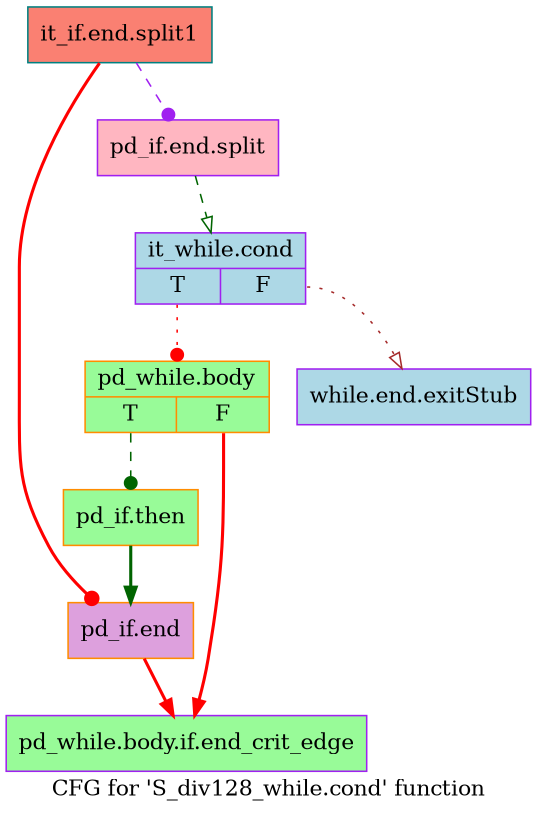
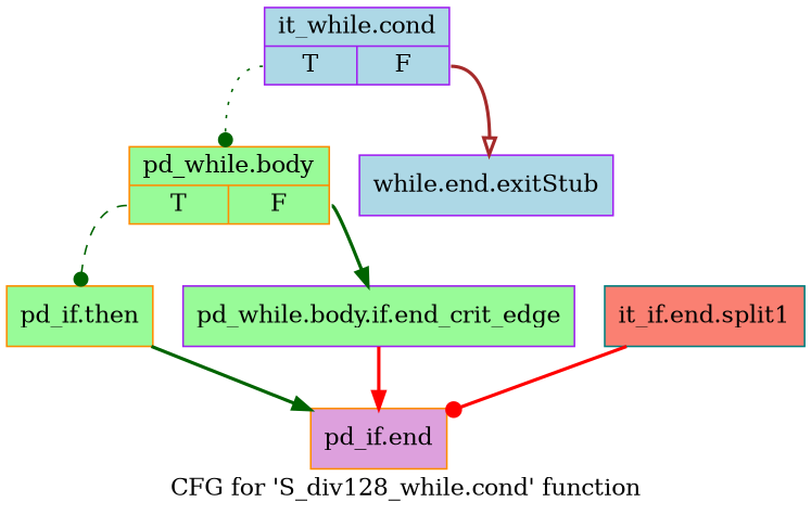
  digraph {
    label="CFG for 'S_div128_while.cond' function"
    node [color=purple fillcolor=palegreen shape=record style=filled]
    edge [arrowhead=dot color=darkgreen style=bold]
    n1 [fillcolor=lightblue label="{it_while.cond|{<s0>T|<s1>F}}"]
    n2 [fillcolor=lightblue label="{while.end.exitStub}"]
    n3 [color=darkorange label="{pd_while.body|{<s0>T|<s1>F}}"]
    n4 [color=darkorange label="{pd_if.then}"]
    n5 [label="{pd_while.body.if.end_crit_edge}"]
    n6 [color=darkorange fillcolor=plum label="{pd_if.end}"]
    n7 [color=teal fillcolor=salmon label="{it_if.end.split1}"]
-   n8 [fillcolor=lightpink label="{pd_if.end.split}"]
-   n1 -> n2 [arrowhead=onormal color=brown style=dotted tailport=s1]
-   n1 -> n3 [color=red style=dotted tailport=s0]
+   n1 -> n2 [arrowhead=onormal color=brown tailport=s1]
+   n1 -> n3 [style=dotted tailport=s0]
    n3 -> n4 [style=dashed tailport=s0]
-   n3 -> n5 [arrowhead=normal color=red tailport=s1]
+   n3 -> n5 [arrowhead=normal tailport=s1]
    n4 -> n6 [arrowhead=normal]
-   n6 -> n5 [arrowhead=normal color=red]
+   n5 -> n6 [arrowhead=normal color=red]
    n7 -> n6 [color=red]
-   n7 -> n8 [color=purple style=dashed]
-   n8 -> n1 [arrowhead=onormal style=dashed]
  }
